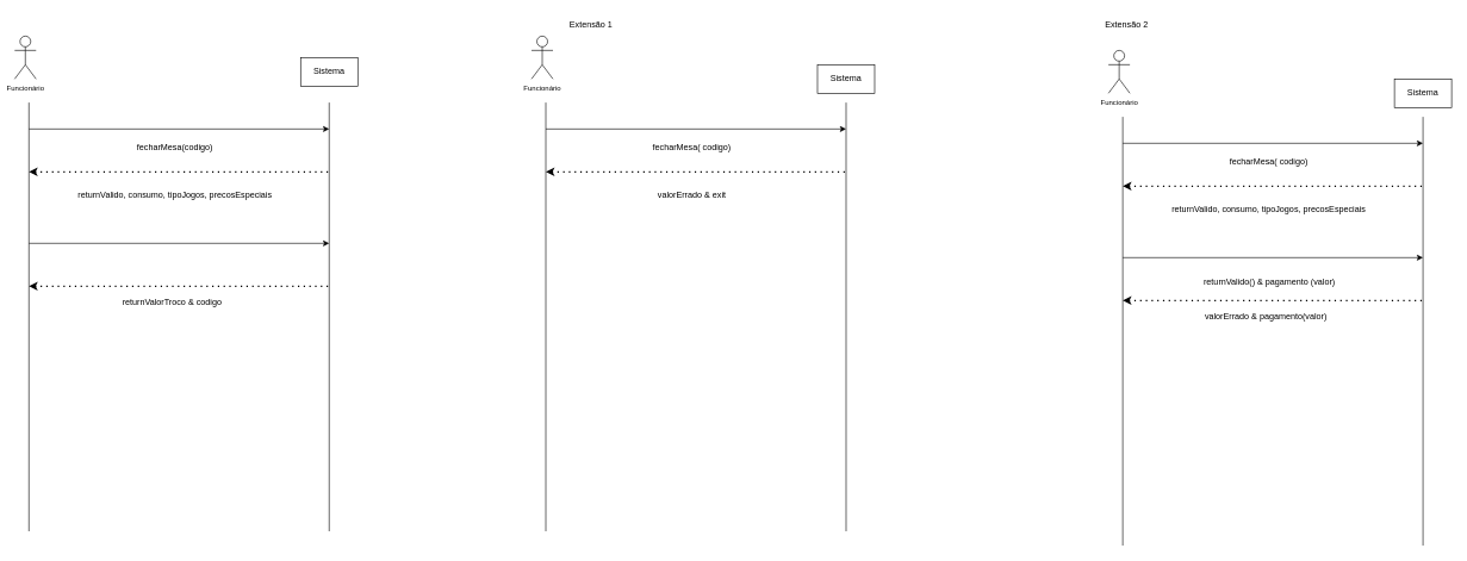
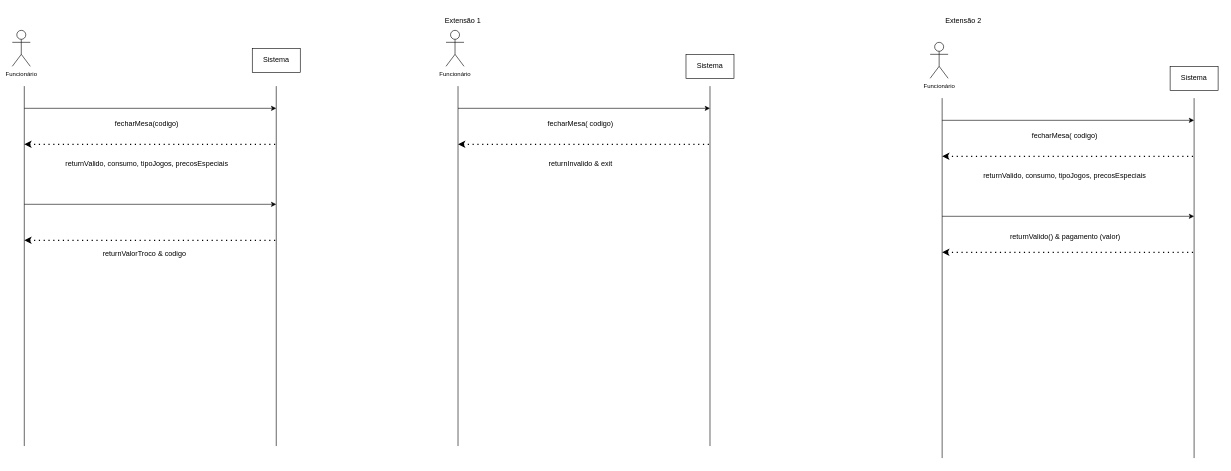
  <mxCell id="0" />
  <mxCell id="1" parent="0" />
  <mxCell id="2" value="&lt;sup&gt;Funcionário&lt;/sup&gt;" style="shape=umlActor;verticalLabelPosition=bottom;verticalAlign=top;html=1;" parent="1" vertex="1"><mxGeometry x="20" y="50" width="30" height="60" as="geometry" /></mxCell>
  <mxCell id="3" value="" style="endArrow=none;html=1;rounded=0;" parent="1" edge="1"><mxGeometry width="50" height="50" relative="1" as="geometry"><mxPoint x="40" y="743" as="sourcePoint" /><mxPoint x="40" y="143" as="targetPoint" /></mxGeometry></mxCell>
  <mxCell id="4" value="" style="endArrow=classic;html=1;rounded=0;" parent="1" edge="1"><mxGeometry width="50" height="50" relative="1" as="geometry"><mxPoint x="40" y="180" as="sourcePoint" /><mxPoint x="460" y="180" as="targetPoint" /></mxGeometry></mxCell>
  <mxCell id="5" value="fecharMesa(codigo)" style="text;html=1;align=center;verticalAlign=middle;resizable=0;points=[];autosize=1;strokeColor=none;fillColor=none;" parent="1" vertex="1"><mxGeometry x="179" y="191" width="130" height="30" as="geometry" /></mxCell>
  <mxCell id="6" value="" style="endArrow=none;html=1;rounded=0;" parent="1" edge="1"><mxGeometry width="50" height="50" relative="1" as="geometry"><mxPoint x="460" y="743" as="sourcePoint" /><mxPoint x="460" y="143" as="targetPoint" /></mxGeometry></mxCell>
  <mxCell id="7" value="" style="endArrow=none;dashed=1;html=1;dashPattern=1 3;strokeWidth=2;rounded=0;startArrow=classic;startFill=1;" parent="1" edge="1"><mxGeometry width="50" height="50" relative="1" as="geometry"><mxPoint x="40" y="240" as="sourcePoint" /><mxPoint x="460" y="240" as="targetPoint" /></mxGeometry></mxCell>
  <mxCell id="8" value="returnValido, consumo, tipoJogos, precosEspeciais" style="text;html=1;align=center;verticalAlign=middle;resizable=0;points=[];autosize=1;strokeColor=none;fillColor=none;" parent="1" vertex="1"><mxGeometry x="99" y="258" width="290" height="30" as="geometry" /></mxCell>
  <mxCell id="9" value="" style="endArrow=classic;html=1;rounded=0;" parent="1" edge="1"><mxGeometry width="50" height="50" relative="1" as="geometry"><mxPoint x="40" y="340" as="sourcePoint" /><mxPoint x="460" y="340" as="targetPoint" /></mxGeometry></mxCell>
  <mxCell id="10" value="" style="endArrow=none;dashed=1;html=1;dashPattern=1 3;strokeWidth=2;rounded=0;startArrow=classic;startFill=1;" parent="1" edge="1"><mxGeometry width="50" height="50" relative="1" as="geometry"><mxPoint x="40" y="400" as="sourcePoint" /><mxPoint x="460" y="400" as="targetPoint" /></mxGeometry></mxCell>
  <mxCell id="11" value="returnValorTroco &amp;amp; codigo" style="text;html=1;align=center;verticalAlign=middle;resizable=0;points=[];autosize=1;strokeColor=none;fillColor=none;" parent="1" vertex="1"><mxGeometry x="160" y="408" width="160" height="30" as="geometry" /></mxCell>
  <mxCell id="12" value="Sistema" style="rounded=0;whiteSpace=wrap;html=1;" vertex="1" parent="1"><mxGeometry x="420" y="80" width="80" height="40" as="geometry" /></mxCell>
  <mxCell id="13" value="&lt;sup&gt;Funcionário&lt;/sup&gt;" style="shape=umlActor;verticalLabelPosition=bottom;verticalAlign=top;html=1;" vertex="1" parent="1"><mxGeometry x="743" y="50" width="30" height="60" as="geometry" /></mxCell>
  <mxCell id="14" value="" style="endArrow=none;html=1;rounded=0;" edge="1" parent="1"><mxGeometry width="50" height="50" relative="1" as="geometry"><mxPoint x="763" y="743" as="sourcePoint" /><mxPoint x="763" y="143" as="targetPoint" /></mxGeometry></mxCell>
  <mxCell id="15" value="" style="endArrow=classic;html=1;rounded=0;" edge="1" parent="1"><mxGeometry width="50" height="50" relative="1" as="geometry"><mxPoint x="763" y="180" as="sourcePoint" /><mxPoint x="1183" y="180" as="targetPoint" /></mxGeometry></mxCell>
  <mxCell id="16" value="fecharMesa( codigo)" style="text;html=1;align=center;verticalAlign=middle;resizable=0;points=[];autosize=1;strokeColor=none;fillColor=none;" vertex="1" parent="1"><mxGeometry x="902" y="191" width="130" height="30" as="geometry" /></mxCell>
  <mxCell id="17" value="" style="endArrow=none;html=1;rounded=0;" edge="1" parent="1"><mxGeometry width="50" height="50" relative="1" as="geometry"><mxPoint x="1183" y="743" as="sourcePoint" /><mxPoint x="1183" y="143" as="targetPoint" /></mxGeometry></mxCell>
  <mxCell id="18" value="" style="endArrow=none;dashed=1;html=1;dashPattern=1 3;strokeWidth=2;rounded=0;startArrow=classic;startFill=1;" edge="1" parent="1"><mxGeometry width="50" height="50" relative="1" as="geometry"><mxPoint x="763" y="240" as="sourcePoint" /><mxPoint x="1183" y="240" as="targetPoint" /></mxGeometry></mxCell>
- <mxCell id="19" value="valorErrado &amp;amp; exit" style="text;html=1;align=center;verticalAlign=middle;resizable=0;points=[];autosize=1;strokeColor=none;fillColor=none;" vertex="1" parent="1"><mxGeometry x="902" y="258" width="130" height="30" as="geometry" /></mxCell>
+ <mxCell id="19" value="returnInvalido &amp;amp; exit" style="text;html=1;align=center;verticalAlign=middle;resizable=0;points=[];autosize=1;strokeColor=none;fillColor=none;" vertex="1" parent="1"><mxGeometry x="902" y="258" width="130" height="30" as="geometry" /></mxCell>
  <mxCell id="20" value="Sistema" style="rounded=0;whiteSpace=wrap;html=1;" vertex="1" parent="1"><mxGeometry x="1143" y="90" width="80" height="40" as="geometry" /></mxCell>
- <mxCell id="21" value="Extensão 1" style="text;html=1;strokeColor=none;fillColor=none;align=center;verticalAlign=middle;whiteSpace=wrap;rounded=0;" vertex="1" parent="1"><mxGeometry x="785" y="20" width="83" height="30" as="geometry" /></mxCell>
+ <mxCell id="21" value="Extensão 1" style="text;html=1;strokeColor=none;fillColor=none;align=center;verticalAlign=middle;whiteSpace=wrap;rounded=0;" vertex="1" parent="1"><mxGeometry x="730" width="83" height="30" as="geometry" y="20" /></mxCell>
  <mxCell id="22" value="&lt;sup&gt;Funcionário&lt;/sup&gt;" style="shape=umlActor;verticalLabelPosition=bottom;verticalAlign=top;html=1;" vertex="1" parent="1"><mxGeometry x="1550" y="70" width="30" height="60" as="geometry" /></mxCell>
  <mxCell id="23" value="" style="endArrow=none;html=1;rounded=0;" edge="1" parent="1"><mxGeometry width="50" height="50" relative="1" as="geometry"><mxPoint x="1570" y="763" as="sourcePoint" /><mxPoint x="1570" y="163" as="targetPoint" /></mxGeometry></mxCell>
  <mxCell id="24" value="" style="endArrow=classic;html=1;rounded=0;" edge="1" parent="1"><mxGeometry width="50" height="50" relative="1" as="geometry"><mxPoint x="1570" y="200" as="sourcePoint" /><mxPoint x="1990" y="200" as="targetPoint" /></mxGeometry></mxCell>
  <mxCell id="25" value="fecharMesa( codigo)" style="text;html=1;align=center;verticalAlign=middle;resizable=0;points=[];autosize=1;strokeColor=none;fillColor=none;" vertex="1" parent="1"><mxGeometry x="1709" y="211" width="130" height="30" as="geometry" /></mxCell>
  <mxCell id="26" value="" style="endArrow=none;html=1;rounded=0;" edge="1" parent="1"><mxGeometry width="50" height="50" relative="1" as="geometry"><mxPoint x="1990" y="763" as="sourcePoint" /><mxPoint x="1990" y="163" as="targetPoint" /></mxGeometry></mxCell>
  <mxCell id="27" value="" style="endArrow=none;dashed=1;html=1;dashPattern=1 3;strokeWidth=2;rounded=0;startArrow=classic;startFill=1;" edge="1" parent="1"><mxGeometry width="50" height="50" relative="1" as="geometry"><mxPoint x="1570" y="260" as="sourcePoint" /><mxPoint x="1990" y="260" as="targetPoint" /></mxGeometry></mxCell>
  <mxCell id="28" value="returnValido, consumo, tipoJogos, precosEspeciais" style="text;html=1;align=center;verticalAlign=middle;resizable=0;points=[];autosize=1;strokeColor=none;fillColor=none;" vertex="1" parent="1"><mxGeometry x="1629" y="278" width="290" height="30" as="geometry" /></mxCell>
  <mxCell id="29" value="" style="endArrow=classic;html=1;rounded=0;" edge="1" parent="1"><mxGeometry width="50" height="50" relative="1" as="geometry"><mxPoint x="1570" y="360" as="sourcePoint" /><mxPoint x="1990" y="360" as="targetPoint" /></mxGeometry></mxCell>
  <mxCell id="30" value="returnValido() &amp;amp; pagamento (valor)" style="text;html=1;align=center;verticalAlign=middle;resizable=0;points=[];autosize=1;strokeColor=none;fillColor=none;" vertex="1" parent="1"><mxGeometry x="1660" y="380" width="230" height="30" as="geometry" /></mxCell>
  <mxCell id="31" value="" style="endArrow=none;dashed=1;html=1;dashPattern=1 3;strokeWidth=2;rounded=0;startArrow=classic;startFill=1;" edge="1" parent="1"><mxGeometry width="50" height="50" relative="1" as="geometry"><mxPoint x="1570" y="420" as="sourcePoint" /><mxPoint x="1990" y="420" as="targetPoint" /></mxGeometry></mxCell>
- <mxCell id="32" value="valorErrado &amp;amp; pagamento(valor)" style="text;html=1;align=center;verticalAlign=middle;resizable=0;points=[];autosize=1;strokeColor=none;fillColor=none;" vertex="1" parent="1"><mxGeometry x="1675" y="428" width="190" height="30" as="geometry" /></mxCell>
  <mxCell id="33" value="Sistema" style="rounded=0;whiteSpace=wrap;html=1;" vertex="1" parent="1"><mxGeometry x="1950" y="110" width="80" height="40" as="geometry" /></mxCell>
- <mxCell id="34" value="Extensão 2" style="text;html=1;strokeColor=none;fillColor=none;align=center;verticalAlign=middle;whiteSpace=wrap;rounded=0;" vertex="1" parent="1"><mxGeometry x="1534" width="83" height="30" as="geometry" y="20" /></mxCell>
+ <mxCell id="34" value="Extensão 2" style="text;html=1;strokeColor=none;fillColor=none;align=center;verticalAlign=middle;whiteSpace=wrap;rounded=0;" vertex="1" parent="1"><mxGeometry x="1564" y="20" width="83" height="30" as="geometry" /></mxCell>
